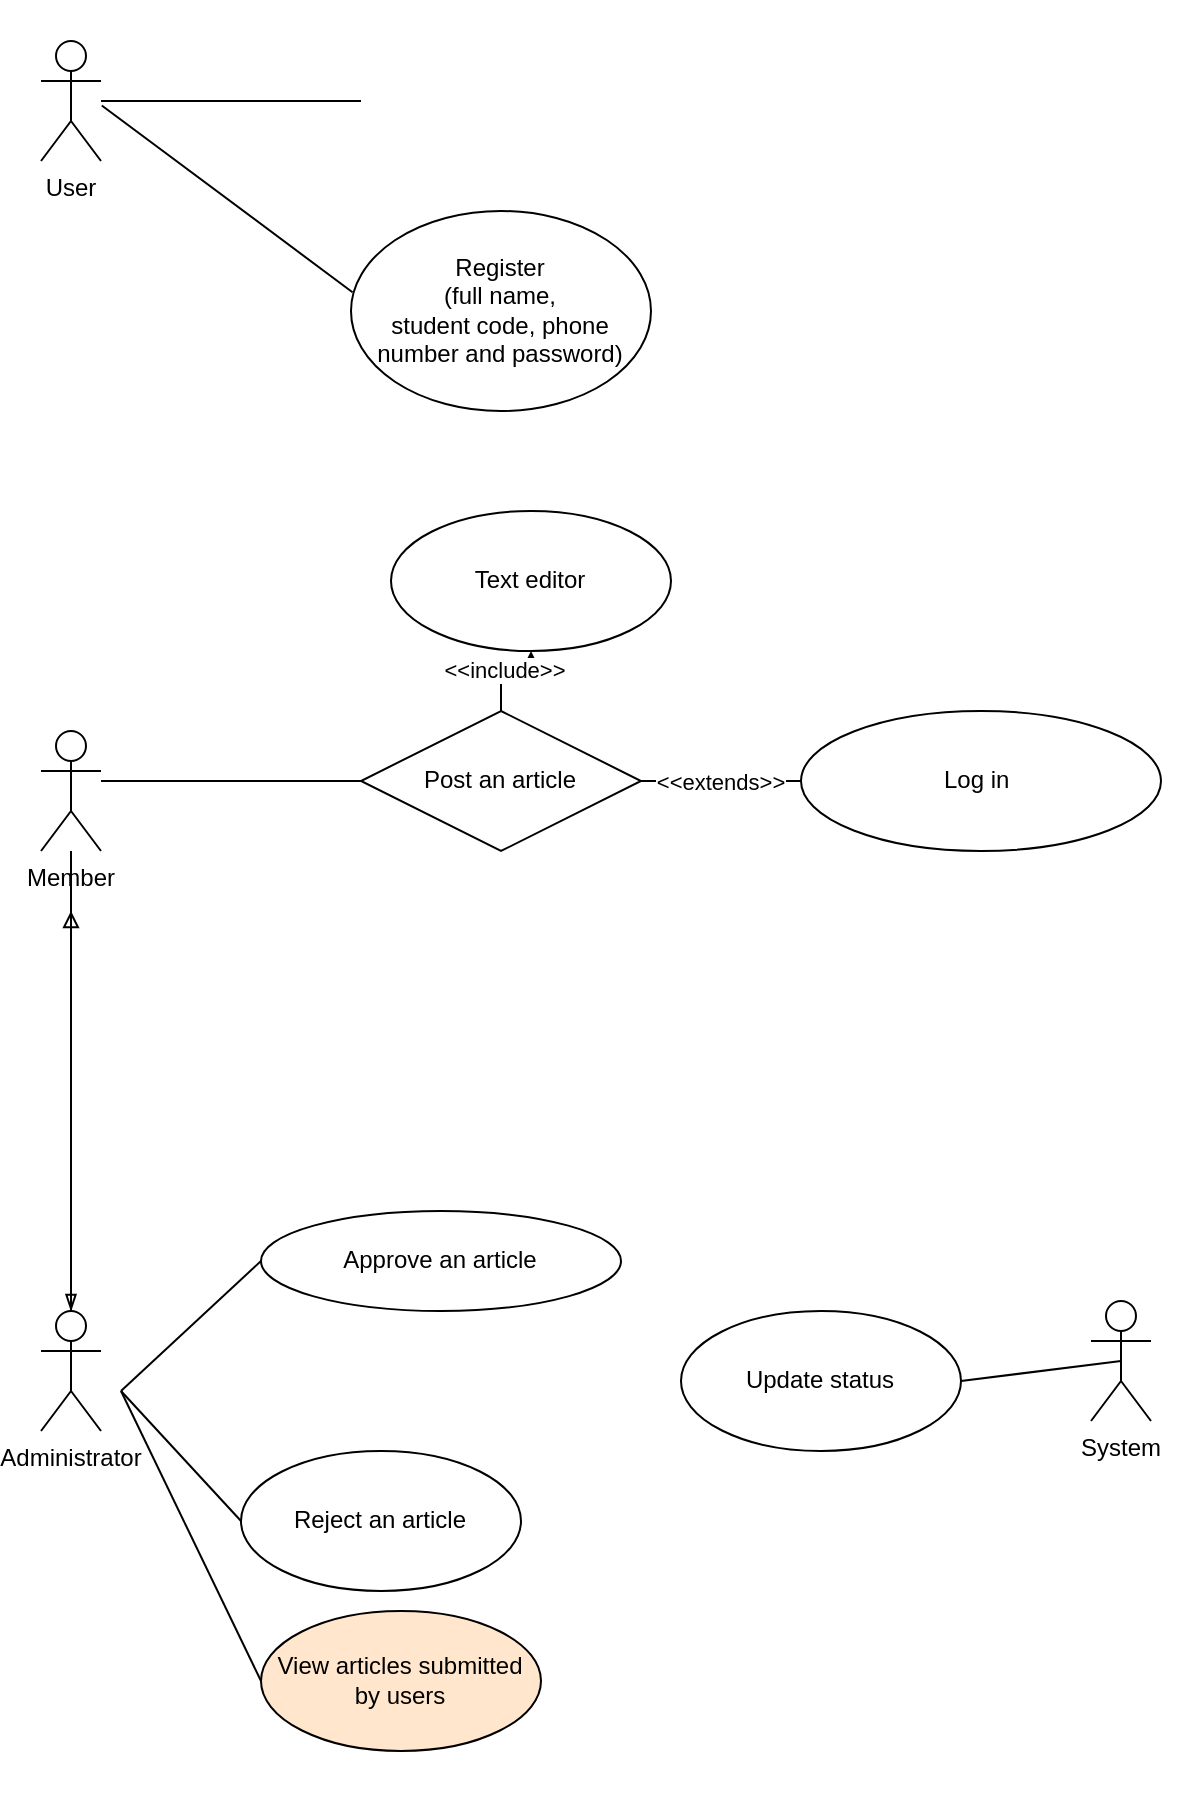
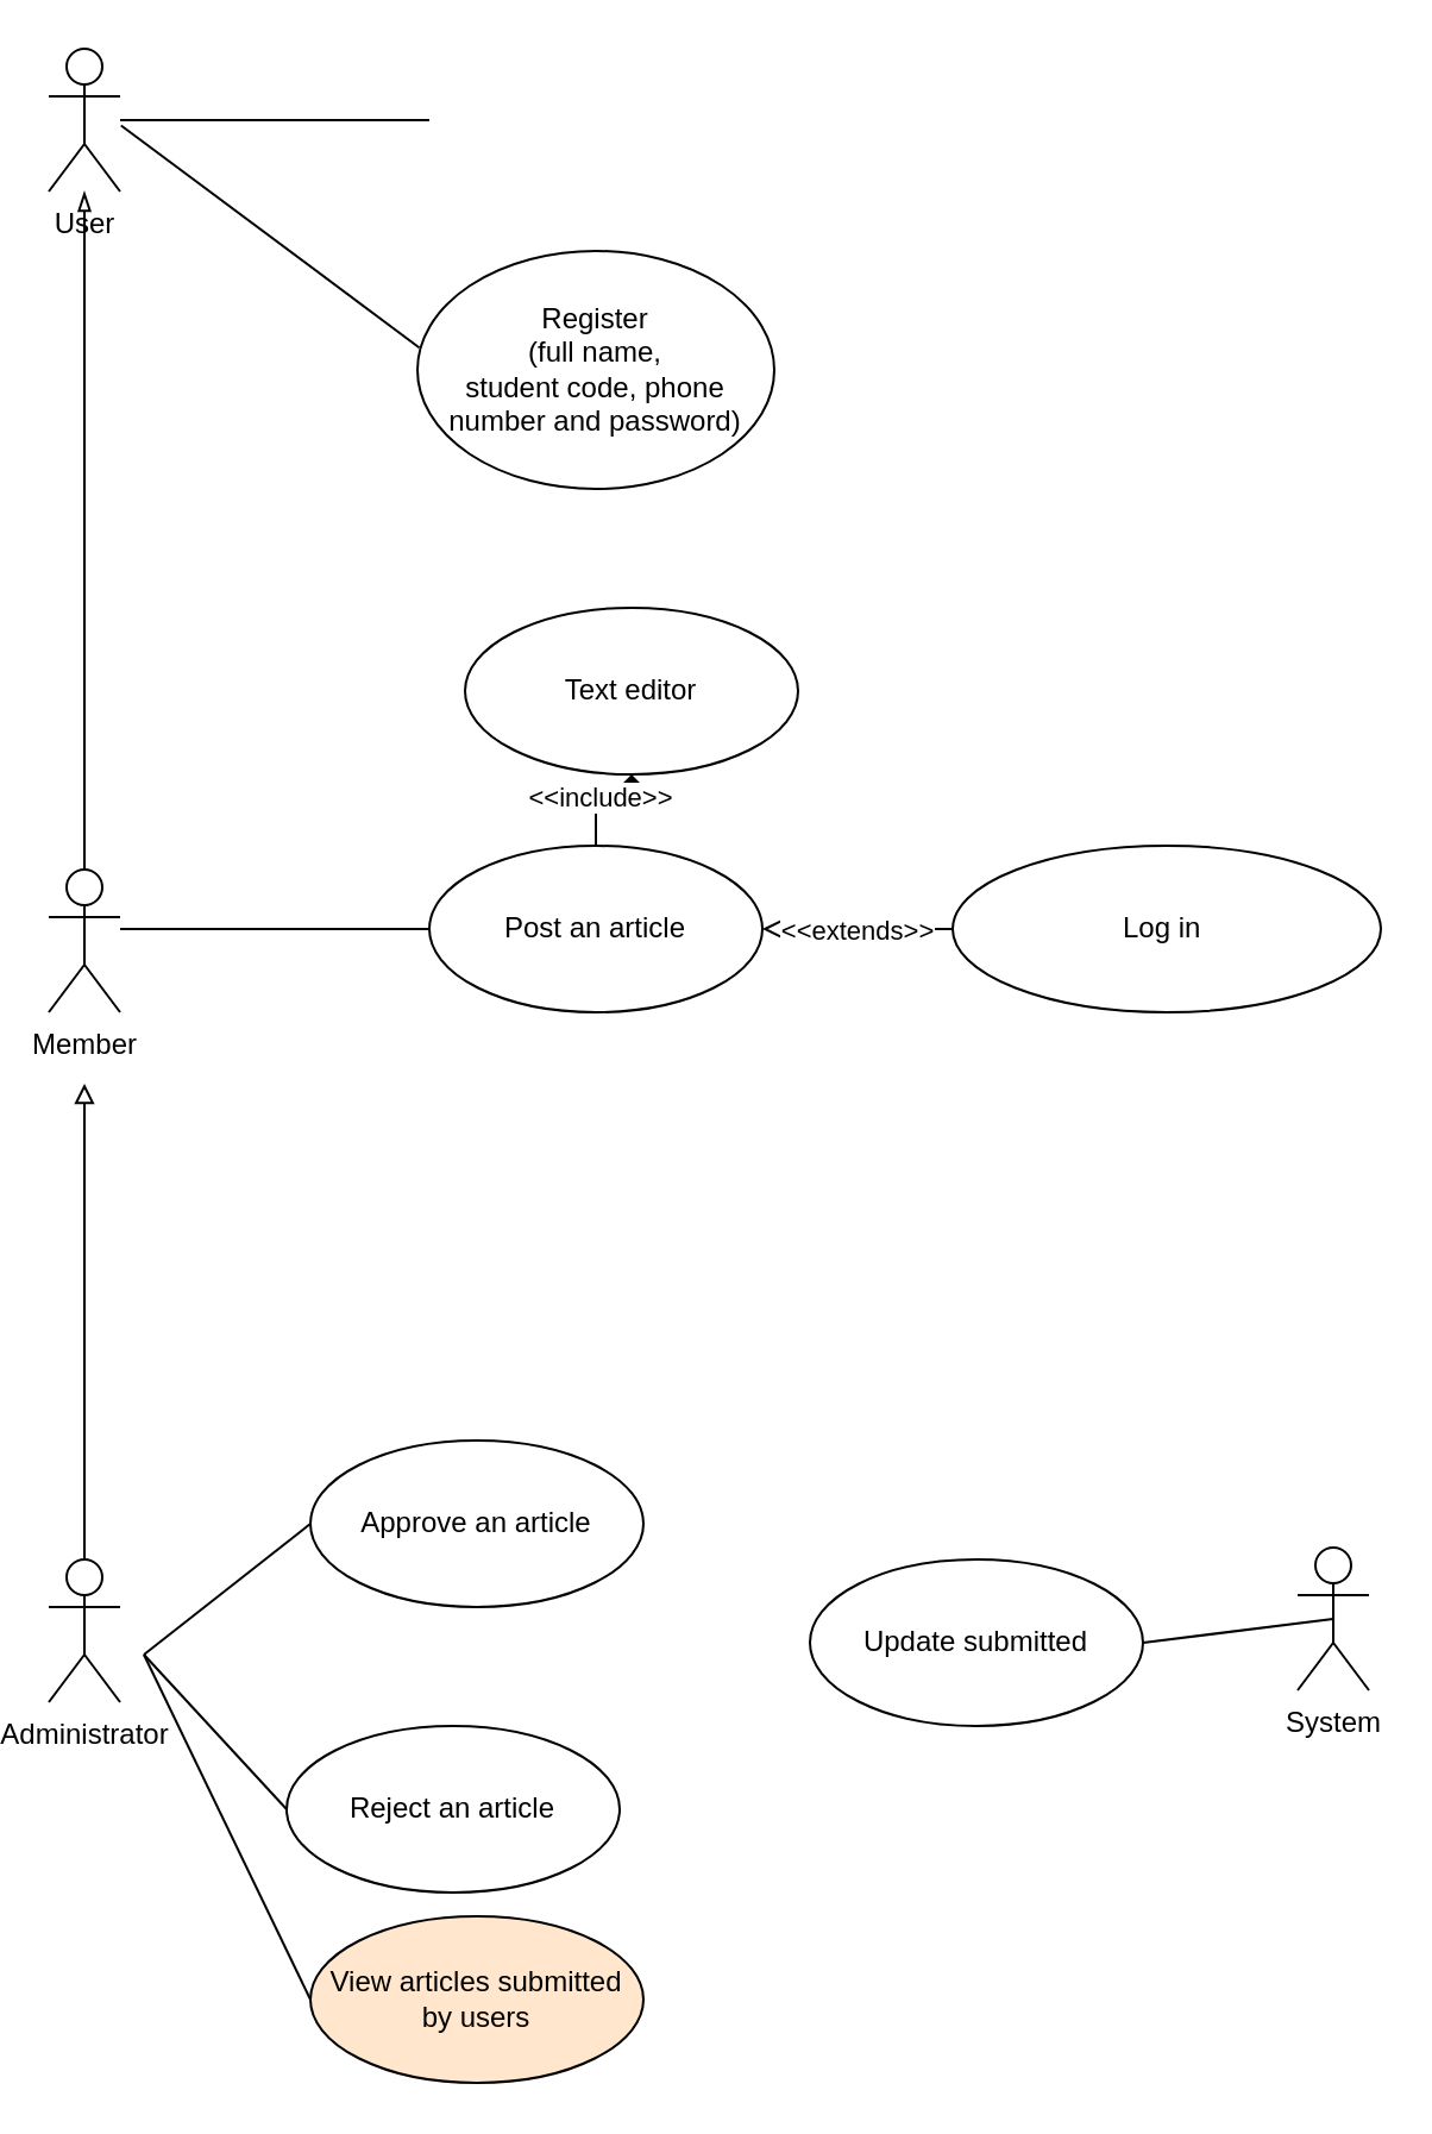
  <mxCell id="0" />
  <mxCell id="1" parent="0" />
  <mxCell id="2" value="User" style="shape=umlActor;verticalLabelPosition=bottom;verticalAlign=top;html=1;" parent="1" vertex="1"><mxGeometry x="20" y="20" width="30" height="60" as="geometry" /></mxCell>
- <mxCell id="3" value="" style="edgeStyle=orthogonalEdgeStyle;rounded=0;orthogonalLoop=1;jettySize=auto;html=1;endArrow=blockThin;endFill=0;" parent="1" source="4" target="15" edge="1"><mxGeometry relative="1" as="geometry"><mxPoint x="35" y="155" as="targetPoint" /></mxGeometry></mxCell>
+ <mxCell id="3" value="" style="edgeStyle=orthogonalEdgeStyle;rounded=0;orthogonalLoop=1;jettySize=auto;html=1;endArrow=blockThin;endFill=0;" parent="1" source="4" target="2" edge="1"><mxGeometry relative="1" as="geometry"><mxPoint x="35" y="155" as="targetPoint" /></mxGeometry></mxCell>
  <mxCell id="4" value="Member" style="shape=umlActor;verticalLabelPosition=bottom;verticalAlign=top;html=1;" parent="1" vertex="1"><mxGeometry x="20" y="365" width="30" height="60" as="geometry" /></mxCell>
  <mxCell id="5" value="" style="line;strokeWidth=1;fillColor=none;align=left;verticalAlign=middle;spacingTop=-1;spacingLeft=3;spacingRight=3;rotatable=0;labelPosition=right;points=[];portConstraint=eastwest;strokeColor=inherit;" parent="1" vertex="1"><mxGeometry x="50" y="46" width="130" height="8" as="geometry" /></mxCell>
- <mxCell id="6" value="" style="edgeStyle=orthogonalEdgeStyle;rounded=0;orthogonalLoop=1;jettySize=auto;html=1;" parent="1" source="8" target="13" edge="1"><mxGeometry relative="1" as="geometry" /></mxCell>
+ <mxCell id="6" value="" style="edgeStyle=orthogonalEdgeStyle;rounded=0;orthogonalLoop=1;jettySize=auto;html=1;endArrow=diamond;" parent="1" source="8" target="13" edge="1"><mxGeometry relative="1" as="geometry" /></mxCell>
  <mxCell id="7" value="&amp;lt;&amp;lt;include&amp;gt;&amp;gt;" style="edgeLabel;html=1;align=center;verticalAlign=middle;resizable=0;points=[];" parent="6" connectable="0" vertex="1"><mxGeometry x="-0.054" y="1" relative="1" as="geometry"><mxPoint as="offset" /></mxGeometry></mxCell>
- <mxCell id="8" value="Post an article" style="rhombus;whiteSpace=wrap;html=1;" parent="1" vertex="1"><mxGeometry x="180" y="355" width="140" height="70" as="geometry" /></mxCell>
+ <mxCell id="8" value="Post an article" style="ellipse;whiteSpace=wrap;html=1;" parent="1" vertex="1"><mxGeometry x="180" y="355" width="140" height="70" as="geometry" /></mxCell>
  <mxCell id="9" value="" style="line;strokeWidth=1;fillColor=none;align=left;verticalAlign=middle;spacingTop=-1;spacingLeft=3;spacingRight=3;rotatable=0;labelPosition=right;points=[];portConstraint=eastwest;strokeColor=inherit;" parent="1" vertex="1"><mxGeometry x="50" y="386" width="130" height="8" as="geometry" /></mxCell>
- <mxCell id="10" value="" style="edgeStyle=orthogonalEdgeStyle;rounded=0;orthogonalLoop=1;jettySize=auto;html=1;endArrow=none;endFill=0;" parent="1" source="12" target="8" edge="1"><mxGeometry relative="1" as="geometry" /></mxCell>
+ <mxCell id="10" value="" style="edgeStyle=orthogonalEdgeStyle;rounded=0;orthogonalLoop=1;jettySize=auto;html=1;endArrow=block;endFill=0;" parent="1" source="12" target="8" edge="1"><mxGeometry relative="1" as="geometry" /></mxCell>
  <mxCell id="11" value="&amp;lt;&amp;lt;extends&amp;gt;&amp;gt;" style="edgeLabel;html=1;align=center;verticalAlign=middle;resizable=0;points=[];" parent="10" connectable="0" vertex="1"><mxGeometry x="-0.362" y="1" relative="1" as="geometry"><mxPoint x="-15" y="-1" as="offset" /></mxGeometry></mxCell>
  <mxCell id="12" value="Log in&amp;nbsp;" style="ellipse;whiteSpace=wrap;html=1;" parent="1" vertex="1"><mxGeometry x="400" y="355" width="180" height="70" as="geometry" /></mxCell>
  <mxCell id="13" value="Text editor" style="ellipse;whiteSpace=wrap;html=1;" parent="1" vertex="1"><mxGeometry x="195" y="255" width="140" height="70" as="geometry" /></mxCell>
  <mxCell id="14" style="edgeStyle=orthogonalEdgeStyle;rounded=0;orthogonalLoop=1;jettySize=auto;html=1;endArrow=block;endFill=0;" parent="1" source="15" edge="1"><mxGeometry relative="1" as="geometry"><mxPoint x="35" y="455" as="targetPoint" /></mxGeometry></mxCell>
  <mxCell id="15" value="Administrator" style="shape=umlActor;verticalLabelPosition=bottom;verticalAlign=top;html=1;" parent="1" vertex="1"><mxGeometry x="20" y="655" width="30" height="60" as="geometry" /></mxCell>
- <mxCell id="16" value="Approve an article" style="ellipse;whiteSpace=wrap;html=1;" parent="1" vertex="1"><mxGeometry x="130" y="605" width="180" height="50" as="geometry" /></mxCell>
+ <mxCell id="16" value="Approve an article" style="ellipse;whiteSpace=wrap;html=1;" parent="1" vertex="1"><mxGeometry x="130" y="605" width="140" height="70" as="geometry" /></mxCell>
  <mxCell id="17" value="Reject an article" style="ellipse;whiteSpace=wrap;html=1;" parent="1" vertex="1"><mxGeometry x="120" y="725" width="140" height="70" as="geometry" /></mxCell>
  <mxCell id="18" value="" style="endArrow=none;html=1;rounded=0;entryX=0;entryY=0.5;entryDx=0;entryDy=0;" parent="1" target="17" edge="1"><mxGeometry width="50" height="50" relative="1" as="geometry"><mxPoint x="60" y="695" as="sourcePoint" /><mxPoint x="190" y="640" as="targetPoint" /></mxGeometry></mxCell>
  <mxCell id="19" value="View articles submitted by users" style="ellipse;whiteSpace=wrap;html=1;fillColor=#ffe6cc;" parent="1" vertex="1"><mxGeometry x="130" y="805" width="140" height="70" as="geometry" /></mxCell>
  <mxCell id="20" value="System" style="shape=umlActor;verticalLabelPosition=bottom;verticalAlign=top;html=1;" parent="1" vertex="1"><mxGeometry x="545" y="650" width="30" height="60" as="geometry" /></mxCell>
  <mxCell id="21" value="" style="endArrow=none;html=1;rounded=0;entryX=0;entryY=0.5;entryDx=0;entryDy=0;" parent="1" target="16" edge="1"><mxGeometry width="50" height="50" relative="1" as="geometry"><mxPoint x="60" y="695" as="sourcePoint" /><mxPoint x="110" y="680" as="targetPoint" /></mxGeometry></mxCell>
- <mxCell id="22" value="Update status" style="ellipse;whiteSpace=wrap;html=1;" parent="1" vertex="1"><mxGeometry x="340" y="655" width="140" height="70" as="geometry" /></mxCell>
+ <mxCell id="22" value="Update submitted" style="ellipse;whiteSpace=wrap;html=1;" parent="1" vertex="1"><mxGeometry x="340" y="655" width="140" height="70" as="geometry" /></mxCell>
  <mxCell id="23" value="" style="endArrow=none;html=1;rounded=0;entryX=0;entryY=0.5;entryDx=0;entryDy=0;" parent="1" edge="1"><mxGeometry width="50" height="50" relative="1" as="geometry"><mxPoint x="60" y="695" as="sourcePoint" /><mxPoint x="130" y="840" as="targetPoint" /></mxGeometry></mxCell>
  <mxCell id="24" value="" style="endArrow=none;html=1;rounded=0;entryX=0.5;entryY=0.5;entryDx=0;entryDy=0;entryPerimeter=0;" parent="1" target="20" edge="1"><mxGeometry width="50" height="50" relative="1" as="geometry"><mxPoint x="480" y="690" as="sourcePoint" /><mxPoint x="570" y="715" as="targetPoint" /></mxGeometry></mxCell>
  <mxCell id="25" value="Register&lt;div&gt;(full name, &lt;br/&gt;student code, phone number and password)&lt;/div&gt;" style="ellipse;whiteSpace=wrap;html=1;" vertex="1" parent="1"><mxGeometry x="175" y="105" width="150" height="100" as="geometry" /></mxCell>
  <mxCell id="26" value="" style="endArrow=none;html=1;rounded=0;exitX=0.003;exitY=0.78;exitDx=0;exitDy=0;exitPerimeter=0;entryX=0.005;entryY=0.406;entryDx=0;entryDy=0;entryPerimeter=0;" edge="1" parent="1" source="5" target="25"><mxGeometry width="50" height="50" relative="1" as="geometry"><mxPoint x="125" y="195" as="sourcePoint" /><mxPoint x="175" y="145" as="targetPoint" /></mxGeometry></mxCell>
